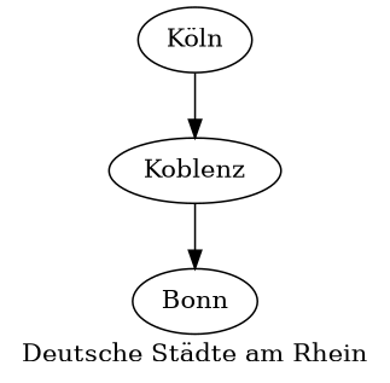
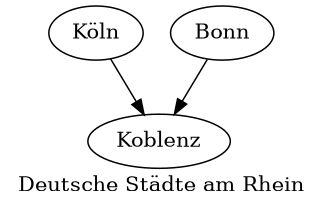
  digraph {
    label="Deutsche Städte am Rhein"
    labelloc=b
    "Köln"
    Koblenz
    Bonn
    "Köln" -> Koblenz
-   Koblenz -> Bonn
+   Bonn -> Koblenz
  }
